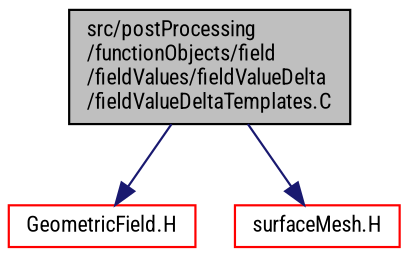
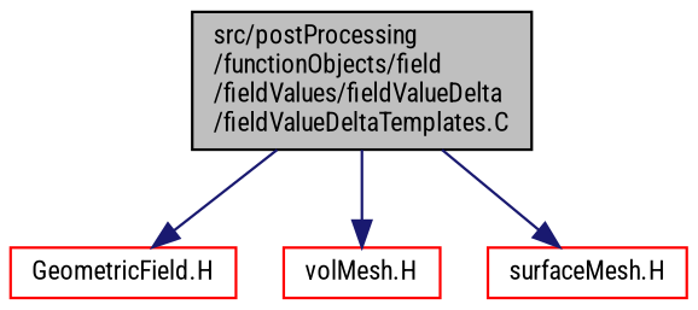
  digraph {
    fontname="Roboto Condensed"
    node [color=red fontname="Roboto Condensed" fontsize=10 shape=record]
    edge [color=midnightblue fontname="Roboto Condensed" fontsize=10 labelfontname=FreeSans labelfontsize=10 style=solid]
    n1 [color=black fillcolor=grey75 fontcolor=black height=0.2 label="src/postProcessing\l/functionObjects/field\l/fieldValues/fieldValueDelta\l/fieldValueDeltaTemplates.C" style=filled width=0.4]
    n2 [height=0.2 label="GeometricField.H" width=0.4]
+   n3 [height=0.2 label="volMesh.H" width=0.4]
    n4 [height=0.2 label="surfaceMesh.H" width=0.4]
    n1 -> n2
+   n1 -> n3
    n1 -> n4
  }
